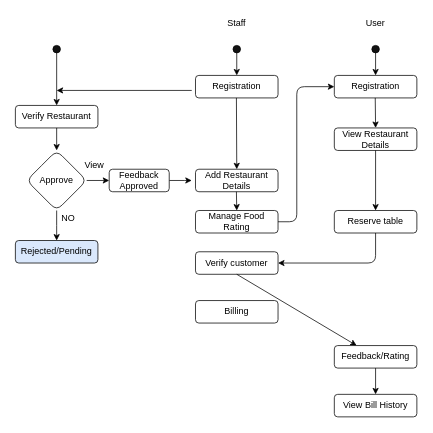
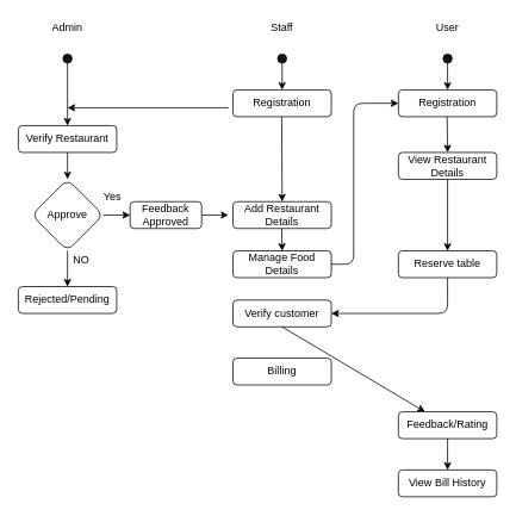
  <mxCell id="0" />
  <mxCell id="1" parent="0" />
  <mxCell id="2" value="" style="edgeStyle=orthogonalEdgeStyle;rounded=0;orthogonalLoop=1;jettySize=auto;html=1;exitX=1;exitY=0.5;exitDx=0;exitDy=0;" parent="1" source="14" edge="1"><mxGeometry relative="1" as="geometry"><mxPoint x="255.01" y="239.529" as="sourcePoint" /><mxPoint x="255" y="240" as="targetPoint" /><Array as="points"><mxPoint x="245" y="240" /><mxPoint x="245" y="240" /></Array></mxGeometry></mxCell>
+ <mxCell id="3" value="Admin" style="text;html=1;strokeColor=none;fillColor=none;align=center;verticalAlign=middle;whiteSpace=wrap;rounded=0;" parent="1" vertex="1"><mxGeometry x="55" y="20" width="40" height="20" as="geometry" /></mxCell>
  <mxCell id="4" value="Staff" style="text;html=1;strokeColor=none;fillColor=none;align=center;verticalAlign=middle;whiteSpace=wrap;rounded=0;" parent="1" vertex="1"><mxGeometry x="295" y="20" width="40" height="20" as="geometry" /></mxCell>
  <mxCell id="5" value="User" style="text;html=1;strokeColor=none;fillColor=none;align=center;verticalAlign=middle;whiteSpace=wrap;rounded=0;" parent="1" vertex="1"><mxGeometry x="480" y="20" width="40" height="20" as="geometry" /></mxCell>
  <mxCell id="6" value="" style="ellipse;whiteSpace=wrap;html=1;aspect=fixed;fillColor=#121212;" parent="1" vertex="1"><mxGeometry x="70" y="60" width="10" height="10" as="geometry" /></mxCell>
  <mxCell id="7" value="" style="ellipse;whiteSpace=wrap;html=1;aspect=fixed;fillColor=#121212;" parent="1" vertex="1"><mxGeometry x="310" y="60" width="10" height="10" as="geometry" /></mxCell>
  <mxCell id="8" value="" style="ellipse;whiteSpace=wrap;html=1;aspect=fixed;fillColor=#121212;" parent="1" vertex="1"><mxGeometry x="495" y="60" width="10" height="10" as="geometry" /></mxCell>
  <mxCell id="9" value="Verify Restaurant" style="rounded=1;whiteSpace=wrap;html=1;fillColor=#FFFFFF;shadow=0;sketch=0;glass=0;" parent="1" vertex="1"><mxGeometry x="20" y="140" width="110" height="30" as="geometry" /></mxCell>
  <mxCell id="10" value="" style="endArrow=classic;html=1;entryX=0.5;entryY=0;entryDx=0;entryDy=0;exitX=0.5;exitY=1;exitDx=0;exitDy=0;" parent="1" source="6" target="9" edge="1"><mxGeometry width="50" height="50" relative="1" as="geometry"><mxPoint x="95" y="80" as="sourcePoint" /><mxPoint x="325" y="40" as="targetPoint" /></mxGeometry></mxCell>
  <mxCell id="11" value="Approve&lt;span style=&quot;color: rgba(0 , 0 , 0 , 0) ; font-family: monospace ; font-size: 0px&quot;&gt;%3CmxGraphModel%3E%3Croot%3E%3CmxCell%20id%3D%220%22%2F%3E%3CmxCell%20id%3D%221%22%20parent%3D%220%22%2F%3E%3CmxCell%20id%3D%222%22%20value%3D%22%22%20style%3D%22endArrow%3Dclassic%3Bhtml%3D1%3BentryX%3D0.5%3BentryY%3D0%3BentryDx%3D0%3BentryDy%3D0%3BexitX%3D0.5%3BexitY%3D1%3BexitDx%3D0%3BexitDy%3D0%3B%22%20edge%3D%221%22%20parent%3D%221%22%3E%3CmxGeometry%20width%3D%2250%22%20height%3D%2250%22%20relative%3D%221%22%20as%3D%22geometry%22%3E%3CmxPoint%20x%3D%22160%22%20y%3D%22150%22%20as%3D%22sourcePoint%22%2F%3E%3CmxPoint%20x%3D%22160%22%20y%3D%22200%22%20as%3D%22targetPoint%22%2F%3E%3C%2FmxGeometry%3E%3C%2FmxCell%3E%3C%2Froot%3E%3C%2FmxGraphModel%3E&lt;/span&gt;" style="rhombus;whiteSpace=wrap;html=1;rounded=1;shadow=0;glass=0;sketch=0;fillColor=#FFFFFF;gradientColor=none;" parent="1" vertex="1"><mxGeometry x="35" y="200" width="80" height="80" as="geometry" /></mxCell>
  <mxCell id="12" value="" style="endArrow=classic;html=1;exitX=1;exitY=0.5;exitDx=0;exitDy=0;entryX=0;entryY=0.5;entryDx=0;entryDy=0;" parent="1" source="11" target="14" edge="1"><mxGeometry width="50" height="50" relative="1" as="geometry"><mxPoint x="155" y="220" as="sourcePoint" /><mxPoint x="155" y="240" as="targetPoint" /></mxGeometry></mxCell>
- <mxCell id="13" value="View" style="text;html=1;align=center;verticalAlign=middle;resizable=0;points=[];autosize=1;" parent="1" vertex="1"><mxGeometry x="105" y="210" width="40" height="20" as="geometry" /></mxCell>
+ <mxCell id="13" value="Yes" style="text;html=1;align=center;verticalAlign=middle;resizable=0;points=[];autosize=1;" parent="1" vertex="1"><mxGeometry x="105" y="210" width="40" height="20" as="geometry" /></mxCell>
  <mxCell id="14" value="Feedback Approved" style="rounded=1;whiteSpace=wrap;html=1;fillColor=#FFFFFF;shadow=0;sketch=0;glass=0;" parent="1" vertex="1"><mxGeometry x="145" y="225" width="80" height="30" as="geometry" /></mxCell>
- <mxCell id="15" value="Rejected/Pending" style="rounded=1;whiteSpace=wrap;html=1;fillColor=#dae8fc;shadow=0;sketch=0;glass=0;" parent="1" vertex="1"><mxGeometry x="20" y="320" width="110" height="30" as="geometry" /></mxCell>
+ <mxCell id="15" value="Rejected/Pending" style="rounded=1;whiteSpace=wrap;html=1;fillColor=#FFFFFF;shadow=0;sketch=0;glass=0;" parent="1" vertex="1"><mxGeometry x="20" y="320" width="110" height="30" as="geometry" /></mxCell>
  <mxCell id="16" value="" style="edgeStyle=orthogonalEdgeStyle;rounded=0;orthogonalLoop=1;jettySize=auto;html=1;entryX=0.5;entryY=0;entryDx=0;entryDy=0;exitX=0.5;exitY=1;exitDx=0;exitDy=0;" parent="1" source="11" target="15" edge="1"><mxGeometry relative="1" as="geometry"><mxPoint x="85" y="210" as="sourcePoint" /><mxPoint x="85" y="160" as="targetPoint" /><Array as="points"><mxPoint x="75" y="300" /><mxPoint x="75" y="300" /></Array></mxGeometry></mxCell>
  <mxCell id="17" value="" style="edgeStyle=orthogonalEdgeStyle;rounded=0;orthogonalLoop=1;jettySize=auto;html=1;exitX=0.5;exitY=1;exitDx=0;exitDy=0;entryX=0.5;entryY=0;entryDx=0;entryDy=0;" parent="1" source="9" target="11" edge="1"><mxGeometry relative="1" as="geometry"><mxPoint x="95" y="250" as="sourcePoint" /><mxPoint x="95" y="200" as="targetPoint" /></mxGeometry></mxCell>
  <mxCell id="18" value="NO" style="text;html=1;align=center;verticalAlign=middle;resizable=0;points=[];autosize=1;" parent="1" vertex="1"><mxGeometry x="75" y="280" width="30" height="20" as="geometry" /></mxCell>
  <mxCell id="19" value="Registration" style="rounded=1;whiteSpace=wrap;html=1;fillColor=#FFFFFF;shadow=0;sketch=0;glass=0;" parent="1" vertex="1"><mxGeometry x="260" y="100" width="110" height="30" as="geometry" /></mxCell>
  <mxCell id="20" value="" style="endArrow=classic;html=1;entryX=0.5;entryY=0;entryDx=0;entryDy=0;exitX=0.5;exitY=1;exitDx=0;exitDy=0;" parent="1" target="19" edge="1"><mxGeometry width="50" height="50" relative="1" as="geometry"><mxPoint x="315" y="70" as="sourcePoint" /><mxPoint x="565" y="40" as="targetPoint" /></mxGeometry></mxCell>
  <mxCell id="21" value="" style="endArrow=classic;html=1;" parent="1" edge="1"><mxGeometry width="50" height="50" relative="1" as="geometry"><mxPoint x="255" y="120" as="sourcePoint" /><mxPoint x="75" y="120" as="targetPoint" /></mxGeometry></mxCell>
  <mxCell id="22" value="Add Restaurant Details" style="rounded=1;whiteSpace=wrap;html=1;fillColor=#FFFFFF;shadow=0;sketch=0;glass=0;" parent="1" vertex="1"><mxGeometry x="260" y="225" width="110" height="30" as="geometry" /></mxCell>
  <mxCell id="23" value="" style="endArrow=classic;html=1;entryX=0.5;entryY=0;entryDx=0;entryDy=0;exitX=0.5;exitY=1;exitDx=0;exitDy=0;" parent="1" target="22" edge="1"><mxGeometry width="50" height="50" relative="1" as="geometry"><mxPoint x="314.53" y="130" as="sourcePoint" /><mxPoint x="314.53" y="200" as="targetPoint" /></mxGeometry></mxCell>
- <mxCell id="24" value="Manage Food Rating" style="rounded=1;whiteSpace=wrap;html=1;fillColor=#FFFFFF;shadow=0;sketch=0;glass=0;" parent="1" vertex="1"><mxGeometry x="260" y="280" width="110" height="30" as="geometry" /></mxCell>
+ <mxCell id="24" value="Manage Food Details" style="rounded=1;whiteSpace=wrap;html=1;fillColor=#FFFFFF;shadow=0;sketch=0;glass=0;" parent="1" vertex="1"><mxGeometry x="260" y="280" width="110" height="30" as="geometry" /></mxCell>
  <mxCell id="25" value="" style="endArrow=classic;html=1;entryX=0.5;entryY=0;entryDx=0;entryDy=0;exitX=0.5;exitY=1;exitDx=0;exitDy=0;" parent="1" target="24" edge="1"><mxGeometry width="50" height="50" relative="1" as="geometry"><mxPoint x="314.53" y="255" as="sourcePoint" /><mxPoint x="314.53" y="325" as="targetPoint" /></mxGeometry></mxCell>
  <mxCell id="26" value="Verify customer" style="rounded=1;whiteSpace=wrap;html=1;fillColor=#FFFFFF;shadow=0;sketch=0;glass=0;" parent="1" vertex="1"><mxGeometry x="260" y="335" width="110" height="30" as="geometry" /></mxCell>
  <mxCell id="27" value="" style="endArrow=classic;html=1;exitX=0.5;exitY=1;exitDx=0;exitDy=0;" parent="1" source="26" target="35" edge="1"><mxGeometry width="50" height="50" relative="1" as="geometry"><mxPoint x="314.53" y="379" as="sourcePoint" /><mxPoint x="315" y="440" as="targetPoint" /></mxGeometry></mxCell>
  <mxCell id="28" value="Registration" style="rounded=1;whiteSpace=wrap;html=1;fillColor=#FFFFFF;shadow=0;sketch=0;glass=0;" parent="1" vertex="1"><mxGeometry x="445" y="100" width="110" height="30" as="geometry" /></mxCell>
  <mxCell id="29" value="" style="endArrow=classic;html=1;entryX=0.5;entryY=0;entryDx=0;entryDy=0;exitX=0.5;exitY=1;exitDx=0;exitDy=0;" parent="1" source="8" target="28" edge="1"><mxGeometry width="50" height="50" relative="1" as="geometry"><mxPoint x="554.53" y="75" as="sourcePoint" /><mxPoint x="554.53" y="145" as="targetPoint" /></mxGeometry></mxCell>
  <mxCell id="30" value="View Restaurant Details&lt;span style=&quot;color: rgba(0 , 0 , 0 , 0) ; font-family: monospace ; font-size: 0px&quot;&gt;%3CmxGraphModel%3E%3Croot%3E%3CmxCell%20id%3D%220%22%2F%3E%3CmxCell%20id%3D%221%22%20parent%3D%220%22%2F%3E%3CmxCell%20id%3D%222%22%20value%3D%22Add%20Restaurant%20Details%22%20style%3D%22rounded%3D1%3BwhiteSpace%3Dwrap%3Bhtml%3D1%3BfillColor%3D%23FFFFFF%3Bshadow%3D0%3Bsketch%3D0%3Bglass%3D0%3B%22%20vertex%3D%221%22%20parent%3D%221%22%3E%3CmxGeometry%20x%3D%22345%22%20y%3D%22305%22%20width%3D%22110%22%20height%3D%2230%22%20as%3D%22geometry%22%2F%3E%3C%2FmxCell%3E%3CmxCell%20id%3D%223%22%20value%3D%22%22%20style%3D%22endArrow%3Dclassic%3Bhtml%3D1%3BentryX%3D0.5%3BentryY%3D0%3BentryDx%3D0%3BentryDy%3D0%3BexitX%3D0.5%3BexitY%3D1%3BexitDx%3D0%3BexitDy%3D0%3B%22%20edge%3D%221%22%20target%3D%222%22%20parent%3D%221%22%3E%3CmxGeometry%20width%3D%2250%22%20height%3D%2250%22%20relative%3D%221%22%20as%3D%22geometry%22%3E%3CmxPoint%20x%3D%22399.53%22%20y%3D%22210%22%20as%3D%22sourcePoint%22%2F%3E%3CmxPoint%20x%3D%22399.53%22%20y%3D%22280%22%20as%3D%22targetPoint%22%2F%3E%3C%2FmxGeometry%3E%3C%2FmxCell%3E%3C%2Froot%3E%3C%2FmxGraphModel%3E&lt;/span&gt;" style="rounded=1;whiteSpace=wrap;html=1;fillColor=#FFFFFF;shadow=0;sketch=0;glass=0;" parent="1" vertex="1"><mxGeometry x="445" y="170" width="110" height="30" as="geometry" /></mxCell>
  <mxCell id="31" value="" style="endArrow=classic;html=1;entryX=0.5;entryY=0;entryDx=0;entryDy=0;exitX=0.5;exitY=1;exitDx=0;exitDy=0;" parent="1" target="30" edge="1"><mxGeometry width="50" height="50" relative="1" as="geometry"><mxPoint x="499.53" y="130" as="sourcePoint" /><mxPoint x="499.53" y="200" as="targetPoint" /></mxGeometry></mxCell>
  <mxCell id="32" value="" style="endArrow=classic;html=1;entryX=0.5;entryY=0;entryDx=0;entryDy=0;exitX=0.5;exitY=1;exitDx=0;exitDy=0;exitPerimeter=0;" parent="1" source="30" target="33" edge="1"><mxGeometry width="50" height="50" relative="1" as="geometry"><mxPoint x="499.53" y="210" as="sourcePoint" /><mxPoint x="500" y="225" as="targetPoint" /></mxGeometry></mxCell>
  <mxCell id="33" value="Reserve table" style="rounded=1;whiteSpace=wrap;html=1;fillColor=#FFFFFF;shadow=0;sketch=0;glass=0;" parent="1" vertex="1"><mxGeometry x="445" y="280" width="110" height="30" as="geometry" /></mxCell>
  <mxCell id="34" value="" style="endArrow=classic;html=1;entryX=1;entryY=0.5;entryDx=0;entryDy=0;exitX=0.5;exitY=1;exitDx=0;exitDy=0;exitPerimeter=0;" parent="1" target="26" edge="1"><mxGeometry width="50" height="50" relative="1" as="geometry"><mxPoint x="500" y="310" as="sourcePoint" /><mxPoint x="499.53" y="390" as="targetPoint" /><Array as="points"><mxPoint x="500" y="350" /></Array></mxGeometry></mxCell>
  <mxCell id="35" value="Feedback/Rating" style="rounded=1;whiteSpace=wrap;html=1;fillColor=#FFFFFF;shadow=0;sketch=0;glass=0;" parent="1" vertex="1"><mxGeometry x="445" y="460" width="110" height="30" as="geometry" /></mxCell>
  <mxCell id="36" value="Billing" style="rounded=1;whiteSpace=wrap;html=1;fillColor=#FFFFFF;shadow=0;sketch=0;glass=0;" parent="1" vertex="1"><mxGeometry x="260" y="400" width="110" height="30" as="geometry" /></mxCell>
  <mxCell id="37" value="" style="endArrow=classic;html=1;entryX=0;entryY=0.5;entryDx=0;entryDy=0;exitX=1;exitY=0.5;exitDx=0;exitDy=0;" edge="1" parent="1" source="24" target="28"><mxGeometry width="50" height="50" relative="1" as="geometry"><mxPoint x="324.53" y="140" as="sourcePoint" /><mxPoint x="325" y="235" as="targetPoint" /><Array as="points"><mxPoint x="395" y="295" /><mxPoint x="395" y="115" /></Array></mxGeometry></mxCell>
  <mxCell id="38" value="" style="endArrow=classic;html=1;exitX=0.5;exitY=1;exitDx=0;exitDy=0;entryX=0.5;entryY=0;entryDx=0;entryDy=0;" edge="1" parent="1" target="39"><mxGeometry width="50" height="50" relative="1" as="geometry"><mxPoint x="500" y="490" as="sourcePoint" /><mxPoint x="500" y="565" as="targetPoint" /></mxGeometry></mxCell>
  <mxCell id="39" value="View Bill History" style="rounded=1;whiteSpace=wrap;html=1;fillColor=#FFFFFF;shadow=0;sketch=0;glass=0;" vertex="1" parent="1"><mxGeometry x="445" y="525" width="110" height="30" as="geometry" /></mxCell>
